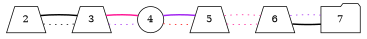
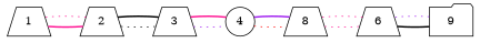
  graph {
    rankdir=LR
    node [shape=trapezium]
    edge [color=deeppink style=dotted]
+   n1 [label=1]
    n2 [label=2]
    n3 [label=3]
    n4 [label=4 shape=circle]
-   n5 [label=5]
+   n5 [label=8]
    n6 [label=6]
-   n7 [label=7 shape=folder]
+   n7 [label=9 shape=folder]
+   n1 -- n2 [style=bold]
+   n2 -- n1
    n2 -- n3 [color=black]
    n3 -- n2 [color=black style=bold]
    n3 -- n4 [color=purple]
    n4 -- n3 [style=bold]
    n4 -- n5 [color=red]
    n5 -- n4 [color=purple style=bold]
    n5 -- n6
    n6 -- n5
    n6 -- n7 [color=black style=bold]
    n7 -- n6 [color=purple]
  }
